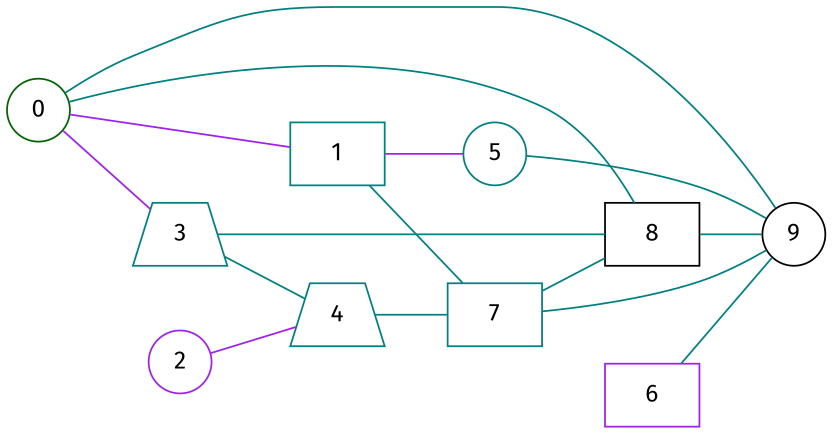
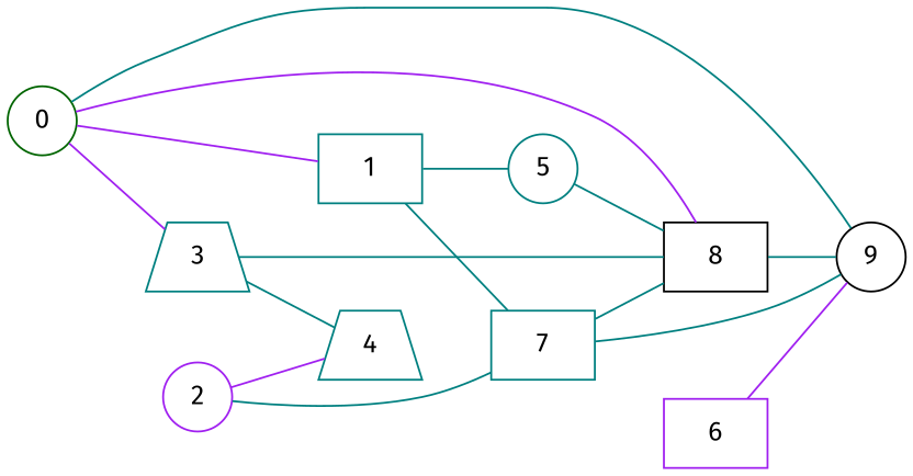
  graph {
    fontname="Fira Sans"
    rankdir=LR
    node [color=teal fontname="Fira Sans" shape=circle]
    edge [color=teal fontname="Fira Sans"]
    0 [color=darkgreen]
    1 [shape=box]
    8 [color=black shape=box]
    9 [color=black]
    3 [shape=trapezium]
    5
    7 [shape=box]
    4 [shape=trapezium]
    2 [color=purple]
    6 [color=purple shape=box]
    0 -- 1 [color=purple]
-   0 -- 8
+   0 -- 8 [color=purple]
    0 -- 9
    0 -- 3 [color=purple]
-   1 -- 5 [color=purple]
+   1 -- 5
    1 -- 7
    8 -- 9
    3 -- 8
    3 -- 4
-   5 -- 9
+   5 -- 8
    7 -- 8
    7 -- 9
-   4 -- 7
+   2 -- 7
    2 -- 4 [color=purple]
-   6 -- 9
+   6 -- 9 [color=purple]
  }
